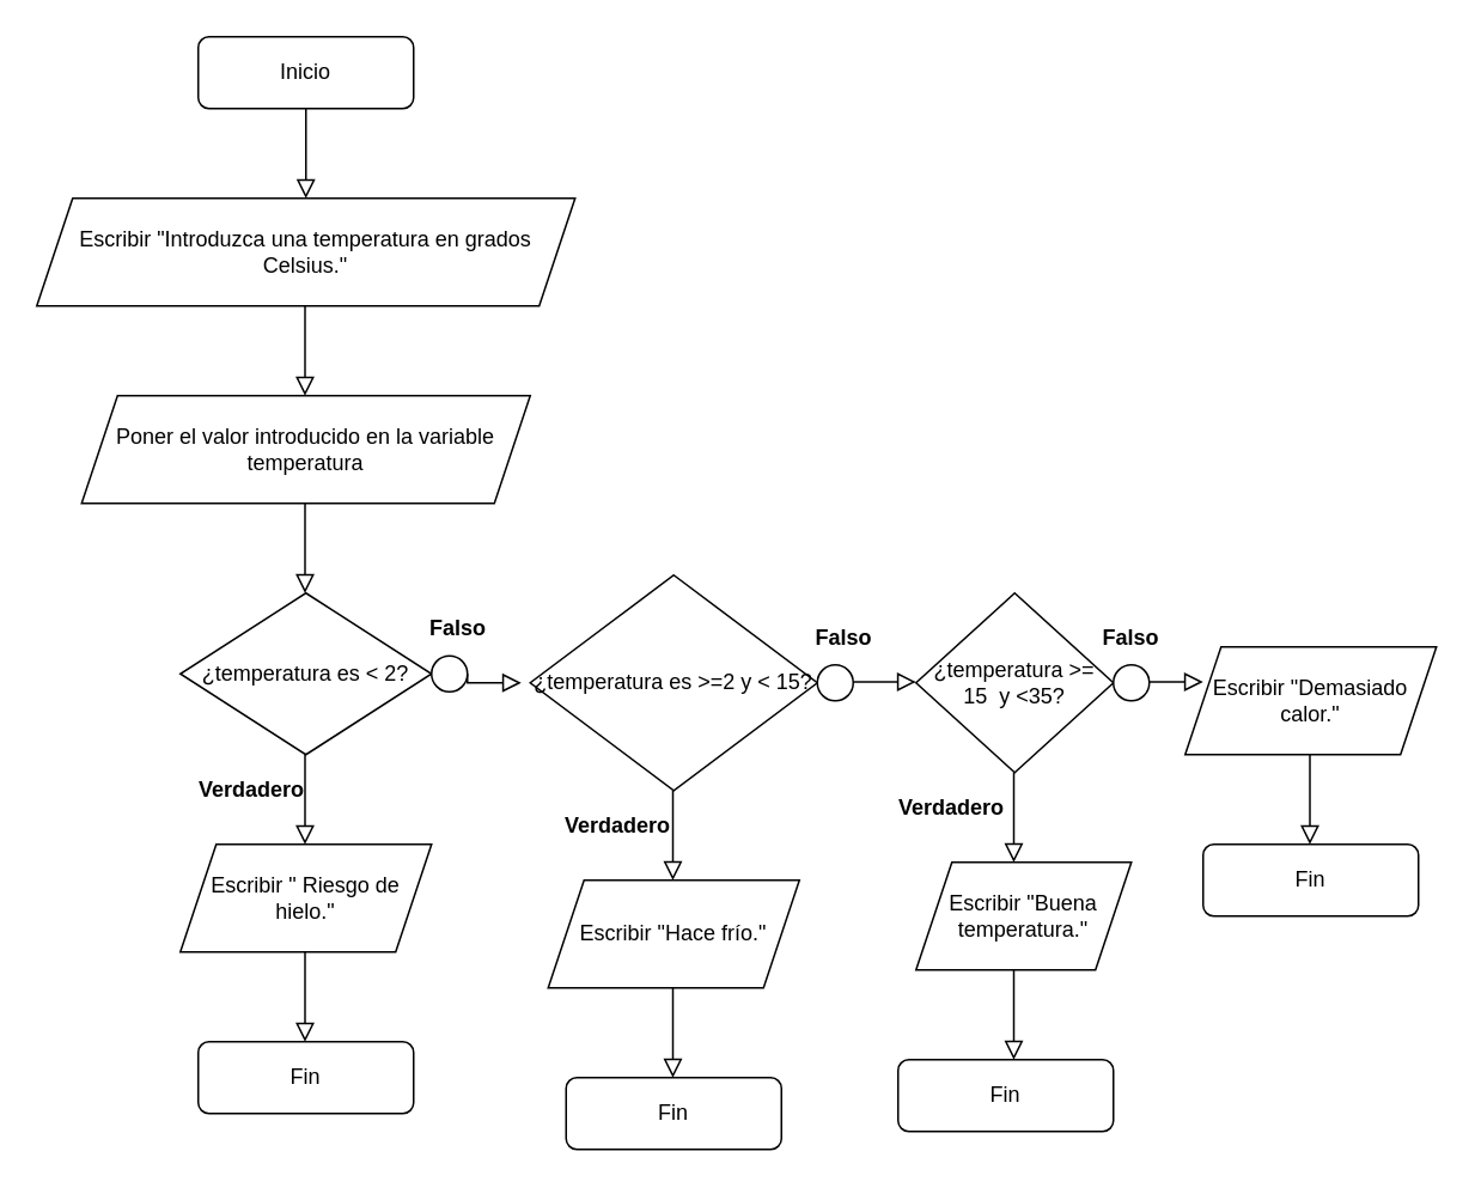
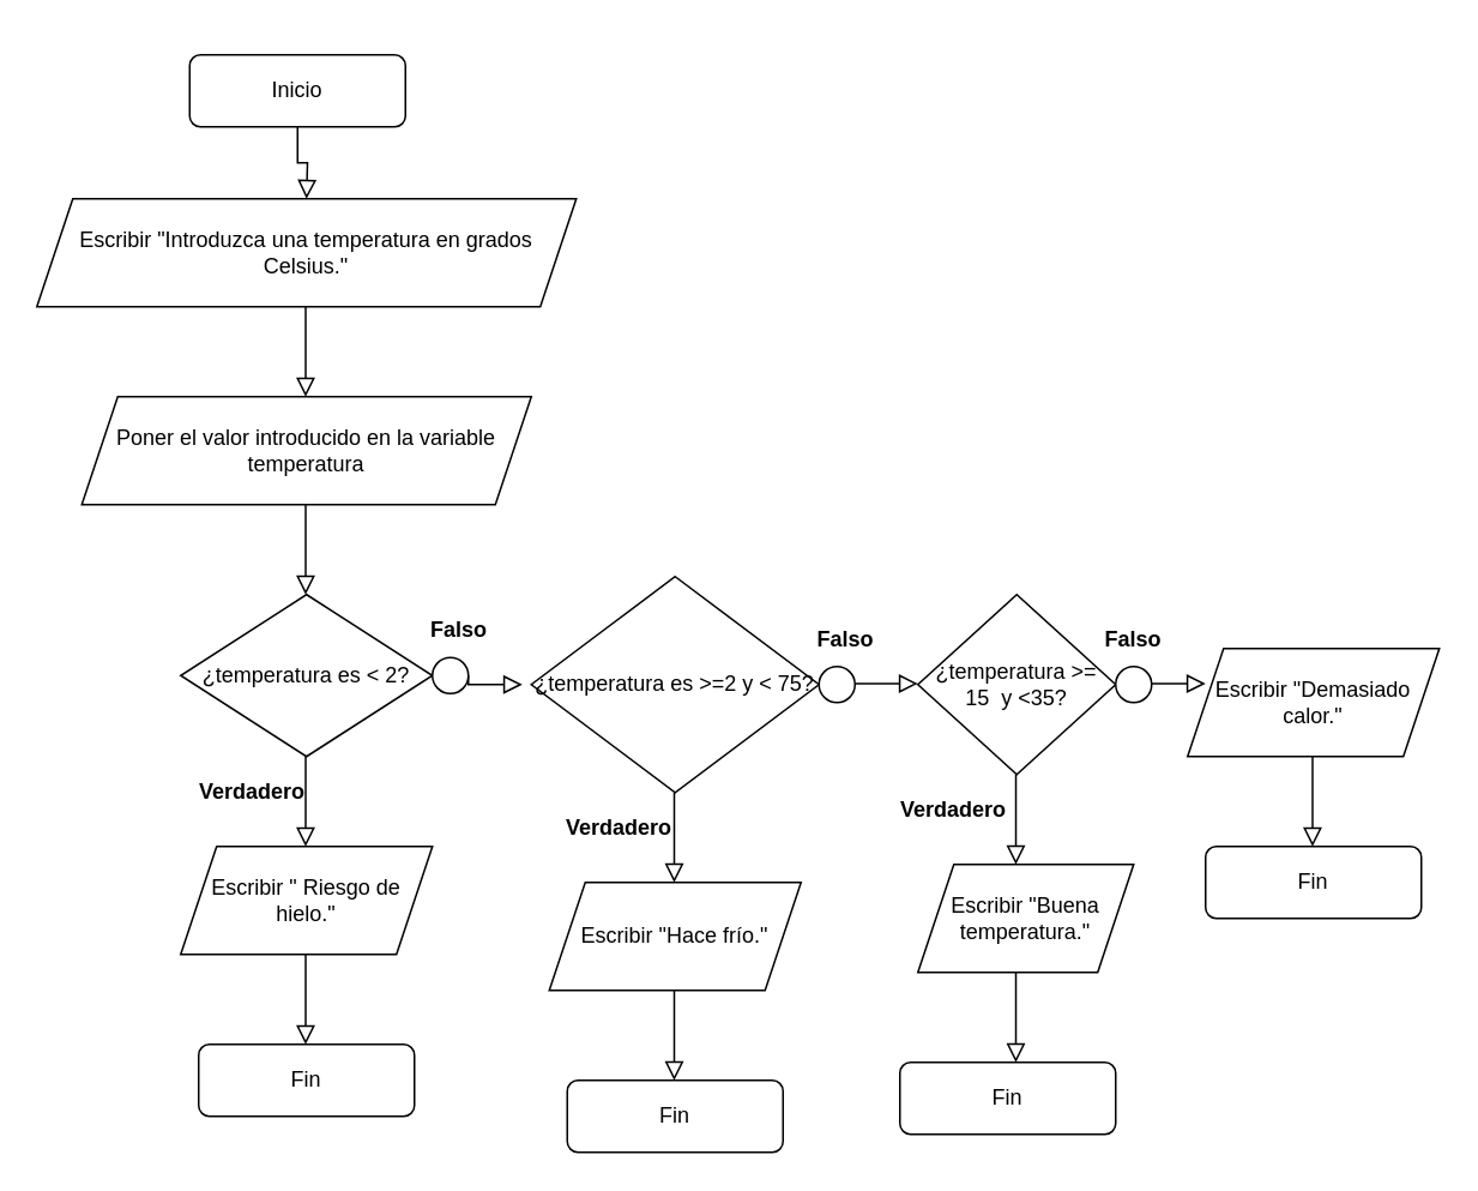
  <mxCell id="0" />
  <mxCell id="1" parent="0" />
  <mxCell id="2" value="" style="rounded=0;html=1;jettySize=auto;orthogonalLoop=1;fontSize=11;endArrow=block;endFill=0;endSize=8;strokeWidth=1;shadow=0;labelBackgroundColor=none;edgeStyle=orthogonalEdgeStyle;" parent="1" source="3" edge="1"><mxGeometry relative="1" as="geometry"><mxPoint x="170" y="110" as="targetPoint" /></mxGeometry></mxCell>
- <mxCell id="3" value="Inicio" style="rounded=1;whiteSpace=wrap;html=1;fontSize=12;glass=0;strokeWidth=1;shadow=0;" parent="1" vertex="1"><mxGeometry x="110" y="20" width="120" height="40" as="geometry" /></mxCell>
+ <mxCell id="3" value="Inicio" style="rounded=1;whiteSpace=wrap;html=1;fontSize=12;glass=0;strokeWidth=1;shadow=0;" parent="1" vertex="1"><mxGeometry x="105" y="30" width="120" height="40" as="geometry" /></mxCell>
  <mxCell id="4" value="Fin" style="rounded=1;whiteSpace=wrap;html=1;fontSize=12;glass=0;strokeWidth=1;shadow=0;" parent="1" vertex="1"><mxGeometry x="110" y="580" width="120" height="40" as="geometry" /></mxCell>
  <mxCell id="5" value="Escribir &quot;Introduzca una temperatura en grados Celsius.&quot;" style="shape=parallelogram;perimeter=parallelogramPerimeter;whiteSpace=wrap;html=1;fixedSize=1;" vertex="1" parent="1"><mxGeometry x="20" y="110" width="300" height="60" as="geometry" /></mxCell>
  <mxCell id="6" value="" style="rounded=0;html=1;jettySize=auto;orthogonalLoop=1;fontSize=11;endArrow=block;endFill=0;endSize=8;strokeWidth=1;shadow=0;labelBackgroundColor=none;edgeStyle=orthogonalEdgeStyle;" edge="1" parent="1"><mxGeometry relative="1" as="geometry"><mxPoint x="169.5" y="170" as="sourcePoint" /><mxPoint x="169.5" y="220" as="targetPoint" /></mxGeometry></mxCell>
  <mxCell id="7" value="Poner el valor introducido en la variable temperatura" style="shape=parallelogram;perimeter=parallelogramPerimeter;whiteSpace=wrap;html=1;fixedSize=1;" vertex="1" parent="1"><mxGeometry x="45" y="220" width="250" height="60" as="geometry" /></mxCell>
  <mxCell id="8" value="" style="rounded=0;html=1;jettySize=auto;orthogonalLoop=1;fontSize=11;endArrow=block;endFill=0;endSize=8;strokeWidth=1;shadow=0;labelBackgroundColor=none;edgeStyle=orthogonalEdgeStyle;" edge="1" parent="1"><mxGeometry relative="1" as="geometry"><mxPoint x="169.5" y="280" as="sourcePoint" /><mxPoint x="169.5" y="330" as="targetPoint" /></mxGeometry></mxCell>
  <mxCell id="9" value="¿temperatura es &amp;lt; 2?" style="rhombus;whiteSpace=wrap;html=1;" vertex="1" parent="1"><mxGeometry x="100" y="330" width="140" height="90" as="geometry" /></mxCell>
  <mxCell id="10" value="" style="ellipse;whiteSpace=wrap;html=1;aspect=fixed;" vertex="1" parent="1"><mxGeometry x="240" y="365" width="20" height="20" as="geometry" /></mxCell>
  <mxCell id="11" value="" style="rounded=0;html=1;jettySize=auto;orthogonalLoop=1;fontSize=11;endArrow=block;endFill=0;endSize=8;strokeWidth=1;shadow=0;labelBackgroundColor=none;edgeStyle=orthogonalEdgeStyle;exitX=1;exitY=0.5;exitDx=0;exitDy=0;" edge="1" parent="1" source="10"><mxGeometry relative="1" as="geometry"><mxPoint x="295" y="365" as="sourcePoint" /><mxPoint x="290" y="380" as="targetPoint" /><Array as="points"><mxPoint x="260" y="380" /></Array></mxGeometry></mxCell>
- <mxCell id="12" value="¿temperatura es &amp;gt;=2 y &amp;lt; 15?" style="rhombus;whiteSpace=wrap;html=1;" vertex="1" parent="1"><mxGeometry x="295" y="320" width="160" height="120" as="geometry" /></mxCell>
+ <mxCell id="12" value="¿temperatura es &amp;gt;=2 y &amp;lt; 75?" style="rhombus;whiteSpace=wrap;html=1;" vertex="1" parent="1"><mxGeometry x="295" y="320" width="160" height="120" as="geometry" /></mxCell>
  <mxCell id="13" value="" style="ellipse;whiteSpace=wrap;html=1;aspect=fixed;" vertex="1" parent="1"><mxGeometry x="455" y="370" width="20" height="20" as="geometry" /></mxCell>
  <mxCell id="14" value="" style="rounded=0;html=1;jettySize=auto;orthogonalLoop=1;fontSize=11;endArrow=block;endFill=0;endSize=8;strokeWidth=1;shadow=0;labelBackgroundColor=none;edgeStyle=orthogonalEdgeStyle;" edge="1" parent="1"><mxGeometry relative="1" as="geometry"><mxPoint x="169.5" y="420" as="sourcePoint" /><mxPoint x="169.5" y="470" as="targetPoint" /></mxGeometry></mxCell>
  <mxCell id="15" value="" style="rounded=0;html=1;jettySize=auto;orthogonalLoop=1;fontSize=11;endArrow=block;endFill=0;endSize=8;strokeWidth=1;shadow=0;labelBackgroundColor=none;edgeStyle=orthogonalEdgeStyle;" edge="1" parent="1"><mxGeometry relative="1" as="geometry"><mxPoint x="374.5" y="440" as="sourcePoint" /><mxPoint x="374.5" y="490" as="targetPoint" /></mxGeometry></mxCell>
  <mxCell id="16" value="Escribir &quot; Riesgo de hielo.&quot;" style="shape=parallelogram;perimeter=parallelogramPerimeter;whiteSpace=wrap;html=1;fixedSize=1;" vertex="1" parent="1"><mxGeometry x="100" y="470" width="140" height="60" as="geometry" /></mxCell>
  <mxCell id="17" value="Escribir &quot;Hace frío.&quot;" style="shape=parallelogram;perimeter=parallelogramPerimeter;whiteSpace=wrap;html=1;fixedSize=1;" vertex="1" parent="1"><mxGeometry x="305" y="490" width="140" height="60" as="geometry" /></mxCell>
  <mxCell id="18" value="" style="rounded=0;html=1;jettySize=auto;orthogonalLoop=1;fontSize=11;endArrow=block;endFill=0;endSize=8;strokeWidth=1;shadow=0;labelBackgroundColor=none;edgeStyle=orthogonalEdgeStyle;" edge="1" parent="1"><mxGeometry relative="1" as="geometry"><mxPoint x="374.5" y="550" as="sourcePoint" /><mxPoint x="374.5" y="600" as="targetPoint" /></mxGeometry></mxCell>
  <mxCell id="19" value="" style="rounded=0;html=1;jettySize=auto;orthogonalLoop=1;fontSize=11;endArrow=block;endFill=0;endSize=8;strokeWidth=1;shadow=0;labelBackgroundColor=none;edgeStyle=orthogonalEdgeStyle;" edge="1" parent="1"><mxGeometry relative="1" as="geometry"><mxPoint x="169.5" y="530" as="sourcePoint" /><mxPoint x="169.5" y="580" as="targetPoint" /></mxGeometry></mxCell>
  <mxCell id="20" value="Fin" style="rounded=1;whiteSpace=wrap;html=1;fontSize=12;glass=0;strokeWidth=1;shadow=0;" vertex="1" parent="1"><mxGeometry x="315" y="600" width="120" height="40" as="geometry" /></mxCell>
  <mxCell id="21" value="&lt;b&gt;Verdadero&lt;/b&gt;" style="text;html=1;strokeColor=none;fillColor=none;align=center;verticalAlign=middle;whiteSpace=wrap;rounded=0;" vertex="1" parent="1"><mxGeometry x="120" y="430" width="40" height="20" as="geometry" /></mxCell>
  <mxCell id="22" value="&lt;b&gt;Falso&lt;/b&gt;" style="text;html=1;strokeColor=none;fillColor=none;align=center;verticalAlign=middle;whiteSpace=wrap;rounded=0;" vertex="1" parent="1"><mxGeometry x="240" y="340" width="30" height="20" as="geometry" /></mxCell>
  <mxCell id="23" value="&lt;b&gt;Falso&lt;/b&gt;" style="text;html=1;strokeColor=none;fillColor=none;align=center;verticalAlign=middle;whiteSpace=wrap;rounded=0;" vertex="1" parent="1"><mxGeometry x="455" y="345" width="30" height="20" as="geometry" /></mxCell>
  <mxCell id="24" value="&lt;b&gt;Verdadero&lt;/b&gt;" style="text;html=1;strokeColor=none;fillColor=none;align=center;verticalAlign=middle;whiteSpace=wrap;rounded=0;" vertex="1" parent="1"><mxGeometry x="324" y="450" width="40" height="20" as="geometry" /></mxCell>
  <mxCell id="25" value="" style="rounded=0;html=1;jettySize=auto;orthogonalLoop=1;fontSize=11;endArrow=block;endFill=0;endSize=8;strokeWidth=1;shadow=0;labelBackgroundColor=none;edgeStyle=orthogonalEdgeStyle;" edge="1" parent="1"><mxGeometry relative="1" as="geometry"><mxPoint x="475" y="379.5" as="sourcePoint" /><mxPoint x="510" y="380" as="targetPoint" /></mxGeometry></mxCell>
  <mxCell id="26" value="¿temperatura &amp;gt;= 15&amp;nbsp; y &amp;lt;35?" style="rhombus;whiteSpace=wrap;html=1;" vertex="1" parent="1"><mxGeometry x="510" y="330" width="110" height="100" as="geometry" /></mxCell>
  <mxCell id="27" value="" style="ellipse;whiteSpace=wrap;html=1;aspect=fixed;" vertex="1" parent="1"><mxGeometry x="620" y="370" width="20" height="20" as="geometry" /></mxCell>
  <mxCell id="28" value="" style="rounded=0;html=1;jettySize=auto;orthogonalLoop=1;fontSize=11;endArrow=block;endFill=0;endSize=8;strokeWidth=1;shadow=0;labelBackgroundColor=none;edgeStyle=orthogonalEdgeStyle;" edge="1" parent="1"><mxGeometry relative="1" as="geometry"><mxPoint x="564.5" y="430" as="sourcePoint" /><mxPoint x="564.5" y="480" as="targetPoint" /></mxGeometry></mxCell>
  <mxCell id="29" value="&lt;b&gt;Verdadero&lt;/b&gt;" style="text;html=1;strokeColor=none;fillColor=none;align=center;verticalAlign=middle;whiteSpace=wrap;rounded=0;" vertex="1" parent="1"><mxGeometry x="510" y="440" width="40" height="20" as="geometry" /></mxCell>
  <mxCell id="30" value="Escribir &quot;Buena temperatura.&quot;" style="shape=parallelogram;perimeter=parallelogramPerimeter;whiteSpace=wrap;html=1;fixedSize=1;" vertex="1" parent="1"><mxGeometry x="510" y="480" width="120" height="60" as="geometry" /></mxCell>
  <mxCell id="31" value="" style="rounded=0;html=1;jettySize=auto;orthogonalLoop=1;fontSize=11;endArrow=block;endFill=0;endSize=8;strokeWidth=1;shadow=0;labelBackgroundColor=none;edgeStyle=orthogonalEdgeStyle;" edge="1" parent="1"><mxGeometry relative="1" as="geometry"><mxPoint x="564.5" y="540" as="sourcePoint" /><mxPoint x="564.5" y="590" as="targetPoint" /></mxGeometry></mxCell>
  <mxCell id="32" value="Fin" style="rounded=1;whiteSpace=wrap;html=1;fontSize=12;glass=0;strokeWidth=1;shadow=0;" vertex="1" parent="1"><mxGeometry x="500" y="590" width="120" height="40" as="geometry" /></mxCell>
  <mxCell id="33" value="" style="rounded=0;html=1;jettySize=auto;orthogonalLoop=1;fontSize=11;endArrow=block;endFill=0;endSize=8;strokeWidth=1;shadow=0;labelBackgroundColor=none;edgeStyle=orthogonalEdgeStyle;" edge="1" parent="1"><mxGeometry relative="1" as="geometry"><mxPoint x="640" y="379.5" as="sourcePoint" /><mxPoint x="670" y="379.5" as="targetPoint" /></mxGeometry></mxCell>
  <mxCell id="34" value="Escribir &quot;Demasiado calor.&quot;" style="shape=parallelogram;perimeter=parallelogramPerimeter;whiteSpace=wrap;html=1;fixedSize=1;" vertex="1" parent="1"><mxGeometry x="660" y="360" width="140" height="60" as="geometry" /></mxCell>
  <mxCell id="35" value="" style="rounded=0;html=1;jettySize=auto;orthogonalLoop=1;fontSize=11;endArrow=block;endFill=0;endSize=8;strokeWidth=1;shadow=0;labelBackgroundColor=none;edgeStyle=orthogonalEdgeStyle;" edge="1" parent="1"><mxGeometry relative="1" as="geometry"><mxPoint x="729.5" y="420" as="sourcePoint" /><mxPoint x="729.5" y="470" as="targetPoint" /></mxGeometry></mxCell>
  <mxCell id="36" value="Fin" style="rounded=1;whiteSpace=wrap;html=1;fontSize=12;glass=0;strokeWidth=1;shadow=0;" vertex="1" parent="1"><mxGeometry x="670" y="470" width="120" height="40" as="geometry" /></mxCell>
  <mxCell id="37" value="&lt;b&gt;Falso&lt;/b&gt;" style="text;html=1;strokeColor=none;fillColor=none;align=center;verticalAlign=middle;whiteSpace=wrap;rounded=0;" vertex="1" parent="1"><mxGeometry x="615" y="345" width="30" height="20" as="geometry" /></mxCell>
